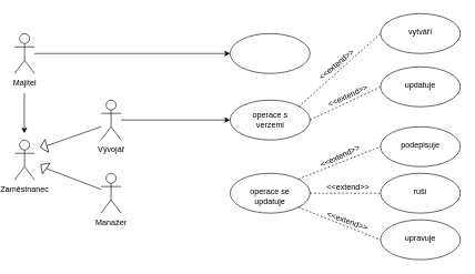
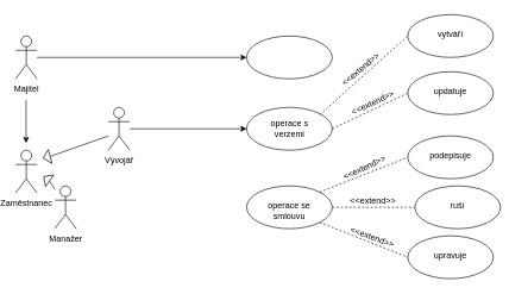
  <mxCell id="0" />
  <mxCell id="1" parent="0" />
  <mxCell id="2" value="" style="edgeStyle=orthogonalEdgeStyle;rounded=0;orthogonalLoop=1;jettySize=auto;html=1;entryX=0;entryY=0.5;entryDx=0;entryDy=0;" edge="1" parent="1" source="3" target="4"><mxGeometry relative="1" as="geometry"><Array as="points"><mxPoint x="340" y="180" /></Array></mxGeometry></mxCell>
  <mxCell id="3" value="Vývojář" style="shape=umlActor;verticalLabelPosition=bottom;verticalAlign=top;html=1;outlineConnect=0;" vertex="1" parent="1"><mxGeometry x="150" y="150" width="30" height="60" as="geometry" /></mxCell>
  <mxCell id="4" value="" style="ellipse;whiteSpace=wrap;html=1;verticalAlign=top;" vertex="1" parent="1"><mxGeometry x="344" y="150" width="120" height="60" as="geometry" /></mxCell>
  <mxCell id="5" value="operace s&lt;br&gt;verzemi" style="text;html=1;align=center;verticalAlign=middle;resizable=0;points=[];autosize=1;strokeColor=none;fillColor=none;" vertex="1" parent="1"><mxGeometry x="364" y="160" width="80" height="40" as="geometry" /></mxCell>
- <mxCell id="6" value="Manažer" style="shape=umlActor;verticalLabelPosition=bottom;verticalAlign=top;html=1;outlineConnect=0;" vertex="1" parent="1"><mxGeometry x="150" y="260" width="30" height="60" as="geometry" /></mxCell>
- <mxCell id="7" value="&lt;br&gt;operace se&lt;br&gt;updatuje" style="ellipse;whiteSpace=wrap;html=1;verticalAlign=top;" vertex="1" parent="1"><mxGeometry x="344" y="260" width="120" height="60" as="geometry" /></mxCell>
+ <mxCell id="6" value="Manažer" style="shape=umlActor;verticalLabelPosition=bottom;verticalAlign=top;html=1;outlineConnect=0;" vertex="1" parent="1"><mxGeometry x="75" y="260" width="30" height="60" as="geometry" /></mxCell>
+ <mxCell id="7" value="&lt;br&gt;operace se&lt;br&gt;smlouvu" style="ellipse;whiteSpace=wrap;html=1;verticalAlign=top;" vertex="1" parent="1"><mxGeometry x="344" y="260" width="120" height="60" as="geometry" /></mxCell>
  <mxCell id="8" value="" style="edgeStyle=orthogonalEdgeStyle;rounded=0;orthogonalLoop=1;jettySize=auto;html=1;" edge="1" parent="1"><mxGeometry relative="1" as="geometry"><mxPoint x="34.66" y="140" as="sourcePoint" /><mxPoint x="34.66" y="200" as="targetPoint" /></mxGeometry></mxCell>
  <mxCell id="9" value="Zaměstnanec" style="shape=umlActor;verticalLabelPosition=bottom;verticalAlign=top;html=1;outlineConnect=0;" vertex="1" parent="1"><mxGeometry x="20" y="210" width="30" height="60" as="geometry" /></mxCell>
  <mxCell id="10" value="" style="endArrow=none;html=1;rounded=0;exitX=0;exitY=0.5;exitDx=0;exitDy=0;" edge="1" parent="1" source="11"><mxGeometry width="50" height="50" relative="1" as="geometry"><mxPoint x="70" y="220" as="sourcePoint" /><mxPoint x="150" y="190" as="targetPoint" /></mxGeometry></mxCell>
  <mxCell id="11" value="" style="triangle;whiteSpace=wrap;html=1;rotation=-195;" vertex="1" parent="1"><mxGeometry x="58.54" y="210" width="10" height="20" as="geometry" /></mxCell>
  <mxCell id="12" value="" style="endArrow=none;html=1;rounded=0;exitX=0;exitY=0.5;exitDx=0;exitDy=0;" edge="1" parent="1" source="13" target="6"><mxGeometry width="50" height="50" relative="1" as="geometry"><mxPoint x="70" y="260" as="sourcePoint" /><mxPoint x="140" y="300" as="targetPoint" /></mxGeometry></mxCell>
  <mxCell id="13" value="" style="triangle;whiteSpace=wrap;html=1;rotation=-145;" vertex="1" parent="1"><mxGeometry x="58.54" y="240" width="10" height="20" as="geometry" /></mxCell>
  <mxCell id="14" value="&lt;br&gt;podepisuje" style="ellipse;whiteSpace=wrap;html=1;verticalAlign=top;" vertex="1" parent="1"><mxGeometry x="570" y="190" width="120" height="60" as="geometry" /></mxCell>
- <mxCell id="15" value="&lt;br&gt;ruší" style="ellipse;whiteSpace=wrap;html=1;verticalAlign=top;" vertex="1" parent="1"><mxGeometry x="570" y="260" width="120" height="60" as="geometry" /></mxCell>
+ <mxCell id="15" value="&lt;br&gt;ruší" style="ellipse;whiteSpace=wrap;html=1;verticalAlign=top;" vertex="1" parent="1"><mxGeometry x="580" y="260" width="120" height="60" as="geometry" /></mxCell>
  <mxCell id="16" value="&lt;br&gt;upravuje" style="ellipse;whiteSpace=wrap;html=1;verticalAlign=top;" vertex="1" parent="1"><mxGeometry x="570" y="330" width="120" height="60" as="geometry" /></mxCell>
  <mxCell id="17" value="" style="endArrow=none;dashed=1;html=1;rounded=0;exitX=1;exitY=0;exitDx=0;exitDy=0;" edge="1" parent="1" source="7"><mxGeometry width="50" height="50" relative="1" as="geometry"><mxPoint x="520" y="270" as="sourcePoint" /><mxPoint x="570" y="220" as="targetPoint" /></mxGeometry></mxCell>
  <mxCell id="18" value="" style="endArrow=none;dashed=1;html=1;rounded=0;exitX=1;exitY=1;exitDx=0;exitDy=0;" edge="1" parent="1" source="7"><mxGeometry width="50" height="50" relative="1" as="geometry"><mxPoint x="520" y="410" as="sourcePoint" /><mxPoint x="570" y="360" as="targetPoint" /></mxGeometry></mxCell>
  <mxCell id="19" value="" style="endArrow=none;dashed=1;html=1;rounded=0;entryX=0;entryY=0.5;entryDx=0;entryDy=0;" edge="1" parent="1" target="15"><mxGeometry width="50" height="50" relative="1" as="geometry"><mxPoint x="464" y="290" as="sourcePoint" /><mxPoint x="514" y="240" as="targetPoint" /></mxGeometry></mxCell>
  <mxCell id="20" value="" style="edgeStyle=orthogonalEdgeStyle;rounded=0;orthogonalLoop=1;jettySize=auto;html=1;" edge="1" parent="1" source="21" target="22"><mxGeometry relative="1" as="geometry" /></mxCell>
  <mxCell id="21" value="Majitel" style="shape=umlActor;verticalLabelPosition=bottom;verticalAlign=top;html=1;outlineConnect=0;" vertex="1" parent="1"><mxGeometry x="20" y="50" width="30" height="60" as="geometry" /></mxCell>
  <mxCell id="22" value="" style="ellipse;whiteSpace=wrap;html=1;verticalAlign=top;" vertex="1" parent="1"><mxGeometry x="344" y="50" width="120" height="60" as="geometry" /></mxCell>
  <mxCell id="23" value="" style="endArrow=none;dashed=1;html=1;rounded=0;exitX=1;exitY=0;exitDx=0;exitDy=0;entryX=0;entryY=0.5;entryDx=0;entryDy=0;" edge="1" parent="1" target="24"><mxGeometry width="50" height="50" relative="1" as="geometry"><mxPoint x="446.671" y="160" as="sourcePoint" /><mxPoint x="570" y="111.09" as="targetPoint" /></mxGeometry></mxCell>
  <mxCell id="24" value="&lt;br&gt;vytváří" style="ellipse;whiteSpace=wrap;html=1;verticalAlign=top;" vertex="1" parent="1"><mxGeometry x="570" y="20" width="120" height="60" as="geometry" /></mxCell>
  <mxCell id="25" value="" style="endArrow=none;dashed=1;html=1;rounded=0;" edge="1" parent="1"><mxGeometry width="50" height="50" relative="1" as="geometry"><mxPoint x="464" y="180" as="sourcePoint" /><mxPoint x="570" y="130" as="targetPoint" /></mxGeometry></mxCell>
  <mxCell id="26" value="&lt;br&gt;updatuje" style="ellipse;whiteSpace=wrap;html=1;verticalAlign=top;" vertex="1" parent="1"><mxGeometry x="570" y="100" width="120" height="60" as="geometry" /></mxCell>
  <mxCell id="27" value="&amp;lt;&amp;lt;extend&amp;gt;&amp;gt;" style="text;html=1;align=center;verticalAlign=middle;resizable=0;points=[];autosize=1;strokeColor=none;fillColor=none;rotation=-40;" vertex="1" parent="1"><mxGeometry x="459" y="82" width="90" height="30" as="geometry" /></mxCell>
  <mxCell id="28" value="&amp;lt;&amp;lt;extend&amp;gt;&amp;gt;" style="text;html=1;align=center;verticalAlign=middle;resizable=0;points=[];autosize=1;strokeColor=none;fillColor=none;rotation=-25;" vertex="1" parent="1"><mxGeometry x="476" y="129" width="90" height="30" as="geometry" /></mxCell>
  <mxCell id="29" value="&amp;lt;&amp;lt;extend&amp;gt;&amp;gt;" style="text;html=1;align=center;verticalAlign=middle;resizable=0;points=[];autosize=1;strokeColor=none;fillColor=none;rotation=-25;" vertex="1" parent="1"><mxGeometry x="464" y="220" width="90" height="30" as="geometry" /></mxCell>
  <mxCell id="30" value="&amp;lt;&amp;lt;extend&amp;gt;&amp;gt;" style="text;html=1;align=center;verticalAlign=middle;resizable=0;points=[];autosize=1;strokeColor=none;fillColor=none;rotation=0;" vertex="1" parent="1"><mxGeometry x="476" y="267" width="90" height="30" as="geometry" /></mxCell>
  <mxCell id="31" value="&amp;lt;&amp;lt;extend&amp;gt;&amp;gt;" style="text;html=1;align=center;verticalAlign=middle;resizable=0;points=[];autosize=1;strokeColor=none;fillColor=none;rotation=20;" vertex="1" parent="1"><mxGeometry x="475" y="317" width="90" height="30" as="geometry" /></mxCell>
